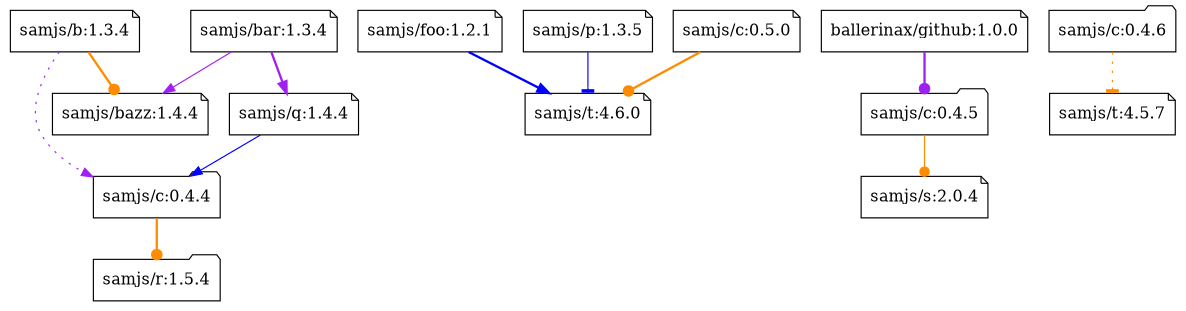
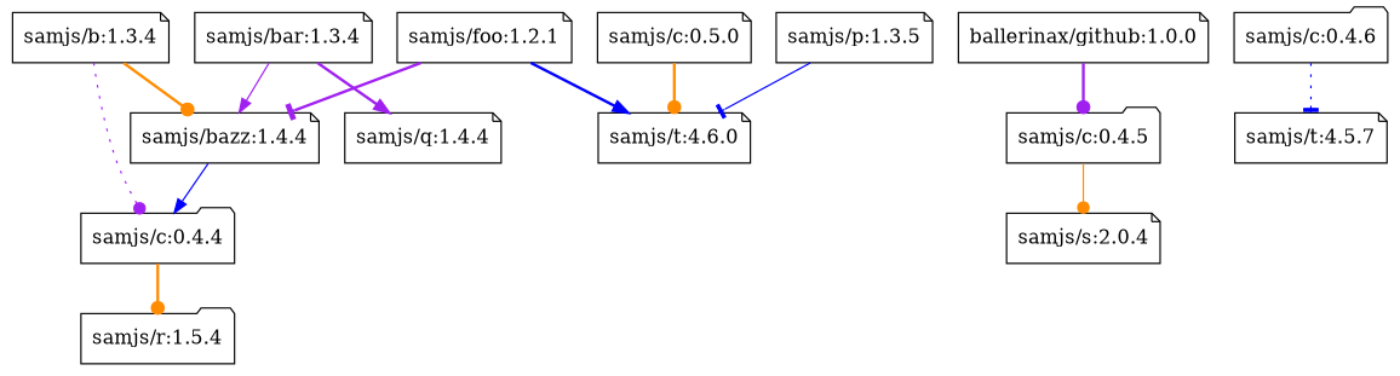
  digraph {
    node [shape=note]
    edge [arrowhead=dot color=darkorange style=bold]
    "samjs/bazz:1.4.4"
    "samjs/b:1.3.4"
    "samjs/c:0.4.4" [shape=folder]
    "samjs/r:1.5.4" [shape=folder]
    "samjs/bar:1.3.4"
    "samjs/q:1.4.4"
    "samjs/foo:1.2.1"
    "samjs/p:1.3.5"
    "samjs/t:4.6.0"
    "samjs/c:0.4.5" [shape=folder]
    "samjs/s:2.0.4"
    "samjs/c:0.4.6" [shape=folder]
    "samjs/t:4.5.7"
    "samjs/c:0.5.0"
    "ballerinax/github:1.0.0"
    subgraph sub_1 {
      "samjs/bazz:1.4.4"
      "samjs/b:1.3.4"
      "samjs/c:0.4.4"
    }
    subgraph sub_2 {
    }
    subgraph sub_3 {
    }
    subgraph sub_4 {
      "samjs/b:1.3.4"
      "samjs/c:0.4.4"
    }
    subgraph sub_5 {
      "samjs/c:0.4.4"
      "samjs/r:1.5.4"
    }
    subgraph sub_6 {
      "samjs/bazz:1.4.4"
      "samjs/bar:1.3.4"
      "samjs/q:1.4.4"
    }
    subgraph sub_7 {
    }
    subgraph sub_8 {
      "samjs/bazz:1.4.4"
      "samjs/bar:1.3.4"
      "samjs/foo:1.2.1"
    }
    subgraph sub_9 {
    }
    subgraph sub_10 {
      "samjs/p:1.3.5"
      "samjs/t:4.6.0"
    }
    subgraph sub_11 {
    }
    subgraph sub_12 {
    }
    subgraph sub_13 {
    }
    subgraph sub_14 {
    }
    subgraph sub_15 {
    }
    subgraph sub_16 {
      "samjs/c:0.4.5"
      "samjs/s:2.0.4"
    }
    subgraph sub_17 {
      "samjs/c:0.4.6"
      "samjs/t:4.5.7"
    }
    subgraph sub_18 {
      "samjs/t:4.6.0"
      "samjs/c:0.5.0"
    }
    subgraph sub_19 {
      "samjs/c:0.4.5"
      "ballerinax/github:1.0.0"
    }
-   "samjs/q:1.4.4" -> "samjs/c:0.4.4" [arrowhead=normal color=blue style=solid]
+   "samjs/bazz:1.4.4" -> "samjs/c:0.4.4" [arrowhead=normal color=blue style=solid]
    "samjs/b:1.3.4" -> "samjs/bazz:1.4.4"
-   "samjs/b:1.3.4" -> "samjs/c:0.4.4" [arrowhead=normal color=purple style=dotted]
+   "samjs/b:1.3.4" -> "samjs/c:0.4.4" [color=purple style=dotted]
    "samjs/c:0.4.4" -> "samjs/r:1.5.4"
    "samjs/bar:1.3.4" -> "samjs/bazz:1.4.4" [arrowhead=normal color=purple style=solid]
    "samjs/bar:1.3.4" -> "samjs/q:1.4.4" [arrowhead=normal color=purple]
+   "samjs/foo:1.2.1" -> "samjs/bazz:1.4.4" [arrowhead=tee color=purple]
    "samjs/foo:1.2.1" -> "samjs/t:4.6.0" [arrowhead=normal color=blue]
    "samjs/p:1.3.5" -> "samjs/t:4.6.0" [arrowhead=tee color=blue style=solid]
    "samjs/c:0.4.5" -> "samjs/s:2.0.4" [style=solid]
-   "samjs/c:0.4.6" -> "samjs/t:4.5.7" [arrowhead=tee style=dotted]
+   "samjs/c:0.4.6" -> "samjs/t:4.5.7" [arrowhead=tee color=blue style=dotted]
    "samjs/c:0.5.0" -> "samjs/t:4.6.0"
    "ballerinax/github:1.0.0" -> "samjs/c:0.4.5" [color=purple]
  }
